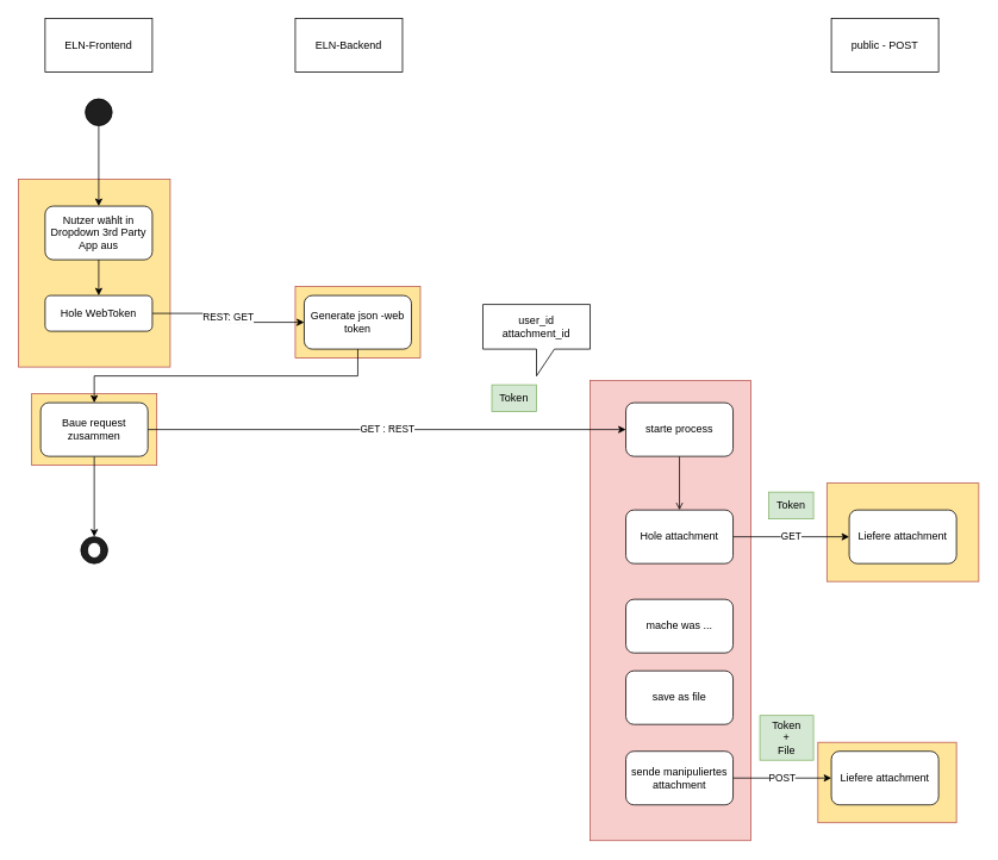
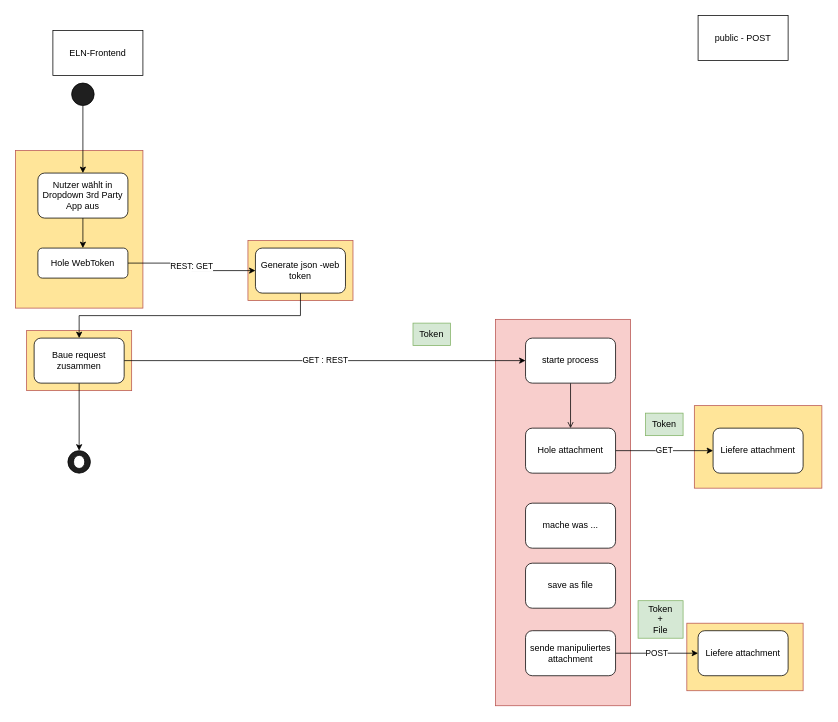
  <mxCell id="0" />
  <mxCell id="1" parent="0" />
  <mxCell id="2" value="" style="rounded=0;whiteSpace=wrap;html=1;fillColor=#FFE599;strokeColor=#b85450;" parent="1" vertex="1"><mxGeometry x="915" y="830" width="155" height="90" as="geometry" /></mxCell>
  <mxCell id="3" value="" style="rounded=0;whiteSpace=wrap;html=1;fillColor=#FFE599;strokeColor=#b85450;" parent="1" vertex="1"><mxGeometry x="925" y="540" width="170" height="110" as="geometry" /></mxCell>
  <mxCell id="4" value="" style="rounded=0;whiteSpace=wrap;html=1;fillColor=#f8cecc;strokeColor=#b85450;" parent="1" vertex="1"><mxGeometry x="660" y="425" width="180" height="515" as="geometry" /></mxCell>
  <mxCell id="5" value="" style="rounded=0;whiteSpace=wrap;html=1;fillColor=#FFE599;strokeColor=#b85450;" parent="1" vertex="1"><mxGeometry x="35" y="440" width="140" height="80" as="geometry" /></mxCell>
  <mxCell id="6" value="" style="rounded=0;whiteSpace=wrap;html=1;fillColor=#FFE599;strokeColor=#b85450;" parent="1" vertex="1"><mxGeometry x="330" y="320" width="140" height="80" as="geometry" /></mxCell>
  <mxCell id="7" value="" style="rounded=0;whiteSpace=wrap;html=1;fillColor=#FFE599;strokeColor=#b85450;" parent="1" vertex="1"><mxGeometry x="20" y="200" width="170" height="210" as="geometry" /></mxCell>
  <mxCell id="8" style="edgeStyle=orthogonalEdgeStyle;rounded=0;orthogonalLoop=1;jettySize=auto;html=1;exitX=0.5;exitY=1;exitDx=0;exitDy=0;entryX=0.5;entryY=0;entryDx=0;entryDy=0;" parent="1" source="9" target="36" edge="1"><mxGeometry relative="1" as="geometry" /></mxCell>
  <mxCell id="9" value="Nutzer wählt in Dropdown 3rd Party App aus" style="rounded=1;whiteSpace=wrap;html=1;" parent="1" vertex="1"><mxGeometry x="50" y="230" width="120" height="60" as="geometry" /></mxCell>
  <mxCell id="10" style="edgeStyle=orthogonalEdgeStyle;rounded=0;orthogonalLoop=1;jettySize=auto;html=1;exitX=0.5;exitY=1;exitDx=0;exitDy=0;exitPerimeter=0;" parent="1" source="11" target="9" edge="1"><mxGeometry relative="1" as="geometry" /></mxCell>
  <mxCell id="11" value="" style="verticalLabelPosition=bottom;verticalAlign=top;html=1;shape=mxgraph.flowchart.on-page_reference;fillColor=#1F1F1F;" parent="1" vertex="1"><mxGeometry x="95" y="110" width="30" height="30" as="geometry" /></mxCell>
  <mxCell id="12" style="edgeStyle=orthogonalEdgeStyle;rounded=0;orthogonalLoop=1;jettySize=auto;html=1;exitX=0.5;exitY=1;exitDx=0;exitDy=0;" parent="1" source="13" target="16" edge="1"><mxGeometry relative="1" as="geometry" /></mxCell>
  <mxCell id="13" value="Generate json -web token" style="rounded=1;whiteSpace=wrap;html=1;" parent="1" vertex="1"><mxGeometry x="340" y="330" width="120" height="60" as="geometry" /></mxCell>
  <mxCell id="14" value="GET : REST" style="edgeStyle=orthogonalEdgeStyle;rounded=0;orthogonalLoop=1;jettySize=auto;html=1;exitX=1;exitY=0.5;exitDx=0;exitDy=0;" parent="1" source="16" target="18" edge="1"><mxGeometry relative="1" as="geometry" /></mxCell>
  <mxCell id="15" style="edgeStyle=orthogonalEdgeStyle;rounded=0;orthogonalLoop=1;jettySize=auto;html=1;exitX=0.5;exitY=1;exitDx=0;exitDy=0;entryX=0.5;entryY=0;entryDx=0;entryDy=0;entryPerimeter=0;" parent="1" source="16" target="33" edge="1"><mxGeometry relative="1" as="geometry" /></mxCell>
  <mxCell id="16" value="Baue request zusammen" style="rounded=1;whiteSpace=wrap;html=1;" parent="1" vertex="1"><mxGeometry x="45" y="450" width="120" height="60" as="geometry" /></mxCell>
  <mxCell id="17" style="edgeStyle=orthogonalEdgeStyle;rounded=0;orthogonalLoop=1;jettySize=auto;html=1;exitX=0.5;exitY=1;exitDx=0;exitDy=0;endArrow=open;" parent="1" source="18" target="20" edge="1"><mxGeometry relative="1" as="geometry" /></mxCell>
  <mxCell id="18" value="starte process" style="rounded=1;whiteSpace=wrap;html=1;" parent="1" vertex="1"><mxGeometry x="700" y="450" width="120" height="60" as="geometry" /></mxCell>
  <mxCell id="19" value="GET" style="edgeStyle=orthogonalEdgeStyle;rounded=0;orthogonalLoop=1;jettySize=auto;html=1;exitX=1;exitY=0.5;exitDx=0;exitDy=0;" parent="1" source="20" target="21" edge="1"><mxGeometry relative="1" as="geometry" /></mxCell>
  <mxCell id="20" value="Hole attachment" style="rounded=1;whiteSpace=wrap;html=1;" parent="1" vertex="1"><mxGeometry x="700" y="570" width="120" height="60" as="geometry" /></mxCell>
  <mxCell id="21" value="Liefere attachment" style="rounded=1;whiteSpace=wrap;html=1;" parent="1" vertex="1"><mxGeometry x="950" y="570" width="120" height="60" as="geometry" /></mxCell>
- <mxCell id="22" value="ELN-Frontend" style="rounded=0;whiteSpace=wrap;html=1;" parent="1" vertex="1"><mxGeometry x="50" y="20" width="120" height="60" as="geometry" /></mxCell>
+ <mxCell id="22" value="ELN-Frontend" style="rounded=0;whiteSpace=wrap;html=1;" parent="1" vertex="1"><mxGeometry x="70" y="40" width="120" height="60" as="geometry" /></mxCell>
  <mxCell id="23" value="public - POST" style="rounded=0;whiteSpace=wrap;html=1;" parent="1" vertex="1"><mxGeometry x="930" y="20" width="120" height="60" as="geometry" /></mxCell>
  <mxCell id="24" value="mache was ..." style="rounded=1;whiteSpace=wrap;html=1;" parent="1" vertex="1"><mxGeometry x="700" y="670" width="120" height="60" as="geometry" /></mxCell>
  <mxCell id="25" value="save as file" style="rounded=1;whiteSpace=wrap;html=1;" parent="1" vertex="1"><mxGeometry x="700" y="750" width="120" height="60" as="geometry" /></mxCell>
  <mxCell id="26" value="POST" style="edgeStyle=orthogonalEdgeStyle;rounded=0;orthogonalLoop=1;jettySize=auto;html=1;exitX=1;exitY=0.5;exitDx=0;exitDy=0;" parent="1" source="27" target="28" edge="1"><mxGeometry relative="1" as="geometry" /></mxCell>
  <mxCell id="27" value="sende manipuliertes attachment" style="rounded=1;whiteSpace=wrap;html=1;" parent="1" vertex="1"><mxGeometry x="700" y="840" width="120" height="60" as="geometry" /></mxCell>
  <mxCell id="28" value="Liefere attachment" style="rounded=1;whiteSpace=wrap;html=1;" parent="1" vertex="1"><mxGeometry x="930" y="840" width="120" height="60" as="geometry" /></mxCell>
  <mxCell id="29" value="&lt;div&gt;Token&lt;/div&gt;&lt;div&gt;+&lt;/div&gt;&lt;div&gt;File&lt;br&gt;&lt;/div&gt;" style="rounded=0;whiteSpace=wrap;html=1;fillColor=#d5e8d4;strokeColor=#82b366;" parent="1" vertex="1"><mxGeometry x="850" y="800" width="60" height="50" as="geometry" /></mxCell>
  <mxCell id="30" value="&lt;div&gt;Token&lt;/div&gt;" style="rounded=0;whiteSpace=wrap;html=1;fillColor=#d5e8d4;strokeColor=#82b366;" parent="1" vertex="1"><mxGeometry x="860" y="550" width="50" height="30" as="geometry" /></mxCell>
  <mxCell id="31" value="&lt;div&gt;Token&lt;/div&gt;" style="rounded=0;whiteSpace=wrap;html=1;fillColor=#d5e8d4;strokeColor=#82b366;" parent="1" vertex="1"><mxGeometry x="550" y="430" width="50" height="30" as="geometry" /></mxCell>
- <mxCell id="32" value="&lt;div&gt;user_id&lt;/div&gt;&lt;div&gt;attachment_id&lt;br&gt;&lt;/div&gt;" style="shape=callout;whiteSpace=wrap;html=1;perimeter=calloutPerimeter;" parent="1" vertex="1"><mxGeometry x="540" y="340" width="120" height="80" as="geometry" /></mxCell>
  <mxCell id="33" value="" style="verticalLabelPosition=bottom;verticalAlign=top;html=1;shape=mxgraph.flowchart.on-page_reference;fillColor=#1F1F1F;" parent="1" vertex="1"><mxGeometry x="90" y="600" width="30" height="30" as="geometry" /></mxCell>
  <mxCell id="34" value="" style="verticalLabelPosition=bottom;verticalAlign=top;html=1;shape=mxgraph.flowchart.on-page_reference;fillColor=#FFFFFF;" parent="1" vertex="1"><mxGeometry x="97.5" y="606.25" width="15" height="17.5" as="geometry" /></mxCell>
  <mxCell id="35" value="REST: GET" style="edgeStyle=orthogonalEdgeStyle;rounded=0;orthogonalLoop=1;jettySize=auto;html=1;exitX=1;exitY=0.5;exitDx=0;exitDy=0;" parent="1" source="36" target="13" edge="1"><mxGeometry relative="1" as="geometry" /></mxCell>
  <mxCell id="36" value="Hole WebToken" style="rounded=1;whiteSpace=wrap;html=1;" parent="1" vertex="1"><mxGeometry x="50" y="330" width="120" height="40" as="geometry" /></mxCell>
- <mxCell id="37" value="ELN-Backend" style="rounded=0;whiteSpace=wrap;html=1;" parent="1" vertex="1"><mxGeometry x="330" y="20" width="120" height="60" as="geometry" /></mxCell>
